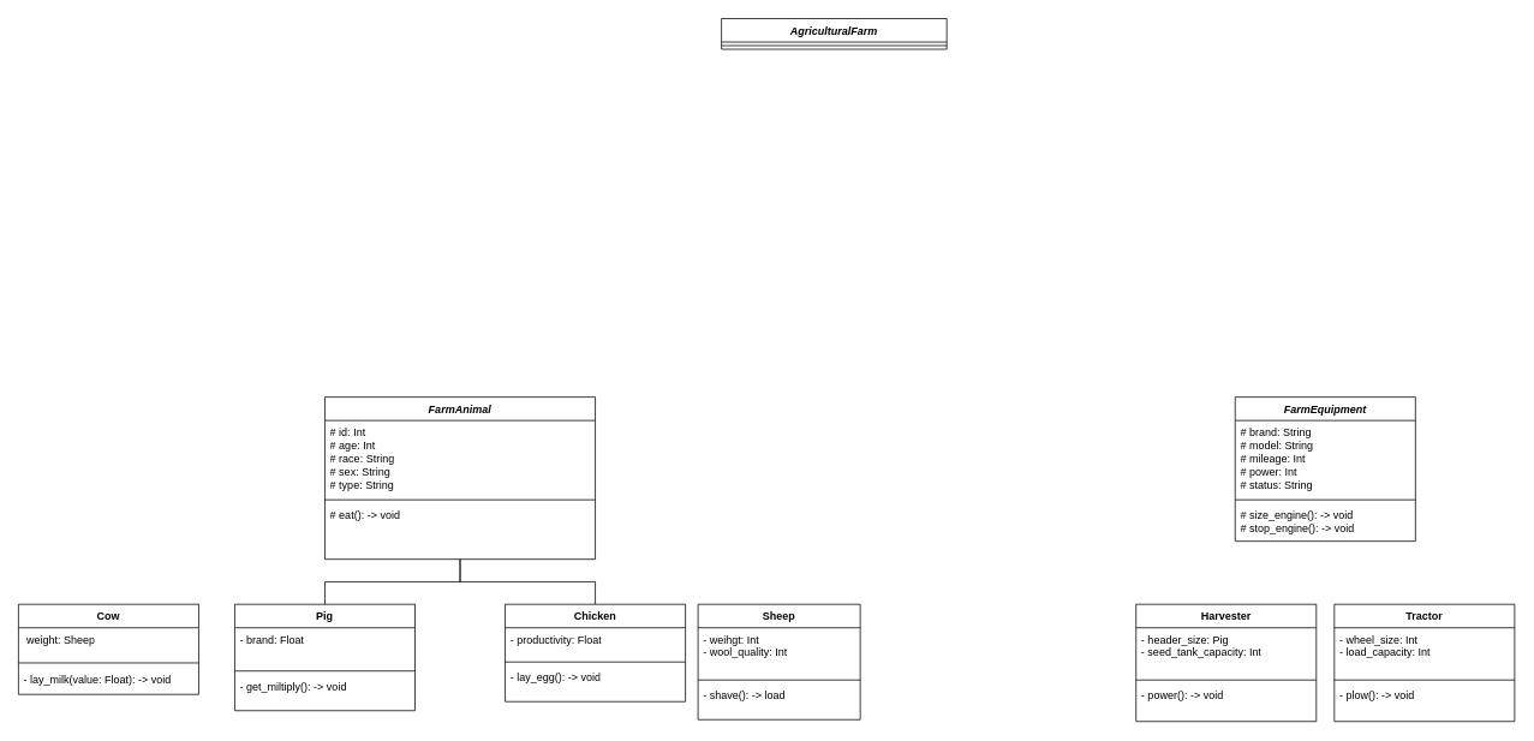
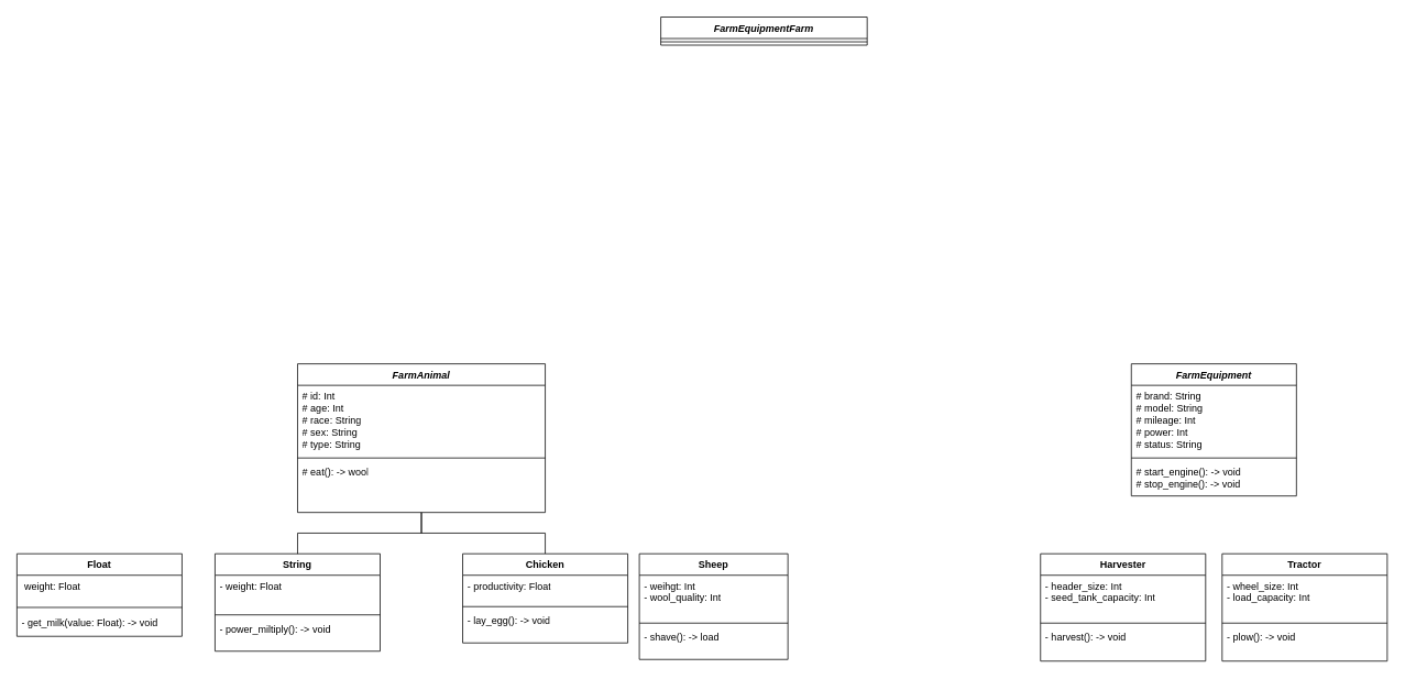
  <mxCell id="0" />
  <mxCell id="1" parent="0" />
  <mxCell id="2" value="Harvester" style="swimlane;fontStyle=1;align=center;verticalAlign=top;childLayout=stackLayout;horizontal=1;startSize=26;horizontalStack=0;resizeParent=1;resizeParentMax=0;resizeLast=0;collapsible=1;marginBottom=0;whiteSpace=wrap;html=1;" parent="1" vertex="1"><mxGeometry x="1260" y="670" width="200" height="130" as="geometry" /></mxCell>
- <mxCell id="3" value="- header_size: Pig&lt;div&gt;- seed_tank_capacity: Int&lt;/div&gt;" style="text;strokeColor=none;fillColor=none;align=left;verticalAlign=top;spacingLeft=4;spacingRight=4;overflow=hidden;rotatable=0;points=[[0,0.5],[1,0.5]];portConstraint=eastwest;whiteSpace=wrap;html=1;" parent="2" vertex="1"><mxGeometry y="26" width="200" height="54" as="geometry" /></mxCell>
+ <mxCell id="3" value="- header_size: Int&lt;div&gt;- seed_tank_capacity: Int&lt;/div&gt;" style="text;strokeColor=none;fillColor=none;align=left;verticalAlign=top;spacingLeft=4;spacingRight=4;overflow=hidden;rotatable=0;points=[[0,0.5],[1,0.5]];portConstraint=eastwest;whiteSpace=wrap;html=1;" parent="2" vertex="1"><mxGeometry y="26" width="200" height="54" as="geometry" /></mxCell>
  <mxCell id="4" value="" style="line;strokeWidth=1;fillColor=none;align=left;verticalAlign=middle;spacingTop=-1;spacingLeft=3;spacingRight=3;rotatable=0;labelPosition=right;points=[];portConstraint=eastwest;strokeColor=inherit;" parent="2" vertex="1"><mxGeometry y="80" width="200" height="8" as="geometry" /></mxCell>
- <mxCell id="5" value="- power(): -&amp;gt; void" style="text;strokeColor=none;fillColor=none;align=left;verticalAlign=top;spacingLeft=4;spacingRight=4;overflow=hidden;rotatable=0;points=[[0,0.5],[1,0.5]];portConstraint=eastwest;whiteSpace=wrap;html=1;" parent="2" vertex="1"><mxGeometry y="88" width="200" height="42" as="geometry" /></mxCell>
+ <mxCell id="5" value="- harvest(): -&amp;gt; void" style="text;strokeColor=none;fillColor=none;align=left;verticalAlign=top;spacingLeft=4;spacingRight=4;overflow=hidden;rotatable=0;points=[[0,0.5],[1,0.5]];portConstraint=eastwest;whiteSpace=wrap;html=1;" parent="2" vertex="1"><mxGeometry y="88" width="200" height="42" as="geometry" /></mxCell>
  <mxCell id="6" value="" style="endArrow=none;endSize=10;endFill=0;shadow=0;strokeWidth=1;rounded=0;curved=0;edgeStyle=elbowEdgeStyle;elbow=vertical;exitX=0.5;exitY=0;exitDx=0;exitDy=0;entryX=0.5;entryY=1;entryDx=0;entryDy=0;" parent="1" source="15" target="7" edge="1"><mxGeometry width="160" relative="1" as="geometry"><mxPoint y="640" as="sourcePoint" x="450" /><mxPoint x="430" y="540" as="targetPoint" /></mxGeometry></mxCell>
  <mxCell id="7" value="&lt;span style=&quot;text-wrap: nowrap;&quot;&gt;&lt;i&gt;FarmAnimal&lt;/i&gt;&lt;/span&gt;" style="swimlane;fontStyle=1;align=center;verticalAlign=top;childLayout=stackLayout;horizontal=1;startSize=26;horizontalStack=0;resizeParent=1;resizeParentMax=0;resizeLast=0;collapsible=1;marginBottom=0;whiteSpace=wrap;html=1;" parent="1" vertex="1"><mxGeometry x="360" y="440" width="300" height="180" as="geometry" /></mxCell>
  <mxCell id="8" value="&lt;div&gt;# id: Int&lt;/div&gt;&lt;div&gt;# age: Int&lt;/div&gt;# race: String&lt;div&gt;# sex: String&lt;/div&gt;&lt;div&gt;# type: String&lt;/div&gt;" style="text;strokeColor=none;fillColor=none;align=left;verticalAlign=top;spacingLeft=4;spacingRight=4;overflow=hidden;rotatable=0;points=[[0,0.5],[1,0.5]];portConstraint=eastwest;whiteSpace=wrap;html=1;" parent="7" vertex="1"><mxGeometry y="26" width="300" height="84" as="geometry" /></mxCell>
  <mxCell id="9" value="" style="line;strokeWidth=1;fillColor=none;align=left;verticalAlign=middle;spacingTop=-1;spacingLeft=3;spacingRight=3;rotatable=0;labelPosition=right;points=[];portConstraint=eastwest;strokeColor=inherit;" parent="7" vertex="1"><mxGeometry y="110" width="300" height="8" as="geometry" /></mxCell>
- <mxCell id="10" value="# eat(): -&amp;gt; void&lt;div&gt;&lt;br&gt;&lt;/div&gt;&lt;div&gt;&lt;br&gt;&lt;/div&gt;" style="text;strokeColor=none;fillColor=none;align=left;verticalAlign=top;spacingLeft=4;spacingRight=4;overflow=hidden;rotatable=0;points=[[0,0.5],[1,0.5]];portConstraint=eastwest;whiteSpace=wrap;html=1;" parent="7" vertex="1"><mxGeometry y="118" width="300" height="62" as="geometry" /></mxCell>
+ <mxCell id="10" value="# eat(): -&amp;gt; wool&lt;div&gt;&lt;br&gt;&lt;/div&gt;&lt;div&gt;&lt;br&gt;&lt;/div&gt;" style="text;strokeColor=none;fillColor=none;align=left;verticalAlign=top;spacingLeft=4;spacingRight=4;overflow=hidden;rotatable=0;points=[[0,0.5],[1,0.5]];portConstraint=eastwest;whiteSpace=wrap;html=1;" parent="7" vertex="1"><mxGeometry y="118" width="300" height="62" as="geometry" /></mxCell>
  <mxCell id="11" value="Sheep" style="swimlane;fontStyle=1;align=center;verticalAlign=top;childLayout=stackLayout;horizontal=1;startSize=26;horizontalStack=0;resizeParent=1;resizeParentMax=0;resizeLast=0;collapsible=1;marginBottom=0;whiteSpace=wrap;html=1;" parent="1" vertex="1"><mxGeometry x="774" y="670" width="180" height="128" as="geometry" /></mxCell>
  <mxCell id="12" value="&lt;div&gt;&lt;span style=&quot;background-color: transparent; color: light-dark(rgb(0, 0, 0), rgb(255, 255, 255));&quot;&gt;- weihgt: Int&lt;/span&gt;&lt;br&gt;&lt;/div&gt;&lt;div&gt;- wool_quality: Int&lt;/div&gt;" style="text;strokeColor=none;fillColor=none;align=left;verticalAlign=top;spacingLeft=4;spacingRight=4;overflow=hidden;rotatable=0;points=[[0,0.5],[1,0.5]];portConstraint=eastwest;whiteSpace=wrap;html=1;" parent="11" vertex="1"><mxGeometry y="26" width="180" height="54" as="geometry" /></mxCell>
  <mxCell id="13" value="" style="line;strokeWidth=1;fillColor=none;align=left;verticalAlign=middle;spacingTop=-1;spacingLeft=3;spacingRight=3;rotatable=0;labelPosition=right;points=[];portConstraint=eastwest;strokeColor=inherit;" parent="11" vertex="1"><mxGeometry y="80" width="180" height="8" as="geometry" /></mxCell>
  <mxCell id="14" value="- shave(): -&amp;gt; load" style="text;strokeColor=none;fillColor=none;align=left;verticalAlign=top;spacingLeft=4;spacingRight=4;overflow=hidden;rotatable=0;points=[[0,0.5],[1,0.5]];portConstraint=eastwest;whiteSpace=wrap;html=1;" parent="11" vertex="1"><mxGeometry y="88" width="180" height="40" as="geometry" /></mxCell>
  <mxCell id="15" value="Chicken" style="swimlane;fontStyle=1;align=center;verticalAlign=top;childLayout=stackLayout;horizontal=1;startSize=26;horizontalStack=0;resizeParent=1;resizeParentMax=0;resizeLast=0;collapsible=1;marginBottom=0;whiteSpace=wrap;html=1;" parent="1" vertex="1"><mxGeometry x="560" y="670" width="200" height="108" as="geometry" /></mxCell>
  <mxCell id="16" value="&lt;div&gt;&lt;span style=&quot;background-color: transparent; color: light-dark(rgb(0, 0, 0), rgb(255, 255, 255));&quot;&gt;-&amp;nbsp;&lt;/span&gt;&lt;span style=&quot;background-color: transparent; color: light-dark(rgb(0, 0, 0), rgb(255, 255, 255)); white-space-collapse: preserve;&quot;&gt;productivity: Float&lt;/span&gt;&lt;br&gt;&lt;/div&gt;" style="text;strokeColor=none;fillColor=none;align=left;verticalAlign=top;spacingLeft=4;spacingRight=4;overflow=hidden;rotatable=0;points=[[0,0.5],[1,0.5]];portConstraint=eastwest;whiteSpace=wrap;html=1;" parent="15" vertex="1"><mxGeometry y="26" width="200" height="34" as="geometry" /></mxCell>
  <mxCell id="17" value="" style="line;strokeWidth=1;fillColor=none;align=left;verticalAlign=middle;spacingTop=-1;spacingLeft=3;spacingRight=3;rotatable=0;labelPosition=right;points=[];portConstraint=eastwest;strokeColor=inherit;" parent="15" vertex="1"><mxGeometry y="60" width="200" height="8" as="geometry" /></mxCell>
  <mxCell id="18" value="- lay_egg(): -&amp;gt; void" style="text;strokeColor=none;fillColor=none;align=left;verticalAlign=top;spacingLeft=4;spacingRight=4;overflow=hidden;rotatable=0;points=[[0,0.5],[1,0.5]];portConstraint=eastwest;whiteSpace=wrap;html=1;" parent="15" vertex="1"><mxGeometry y="68" width="200" height="40" as="geometry" /></mxCell>
- <mxCell id="19" value="&lt;i&gt;&lt;span style=&quot;white-space-collapse: preserve;&quot; data-src-align=&quot;0:20&quot; class=&quot;EzKURWReUAB5oZgtQNkl&quot;&gt;Agricultural&lt;/span&gt;&lt;span style=&quot;white-space-collapse: preserve;&quot; data-src-align=&quot;21:5&quot; class=&quot;EzKURWReUAB5oZgtQNkl&quot;&gt;Farm&lt;/span&gt;&lt;/i&gt;" style="swimlane;fontStyle=1;align=center;verticalAlign=top;childLayout=stackLayout;horizontal=1;startSize=26;horizontalStack=0;resizeParent=1;resizeParentMax=0;resizeLast=0;collapsible=1;marginBottom=0;whiteSpace=wrap;html=1;" parent="1" vertex="1"><mxGeometry x="800" y="20" width="250" height="34" as="geometry" /></mxCell>
+ <mxCell id="19" value="&lt;i&gt;&lt;span style=&quot;white-space-collapse: preserve;&quot; data-src-align=&quot;0:20&quot; class=&quot;EzKURWReUAB5oZgtQNkl&quot;&gt;FarmEquipment&lt;/span&gt;&lt;span style=&quot;white-space-collapse: preserve;&quot; data-src-align=&quot;21:5&quot; class=&quot;EzKURWReUAB5oZgtQNkl&quot;&gt;Farm&lt;/span&gt;&lt;/i&gt;" style="swimlane;fontStyle=1;align=center;verticalAlign=top;childLayout=stackLayout;horizontal=1;startSize=26;horizontalStack=0;resizeParent=1;resizeParentMax=0;resizeLast=0;collapsible=1;marginBottom=0;whiteSpace=wrap;html=1;" parent="1" vertex="1"><mxGeometry x="800" y="20" width="250" height="34" as="geometry" /></mxCell>
  <mxCell id="20" value="" style="line;strokeWidth=1;fillColor=none;align=left;verticalAlign=middle;spacingTop=-1;spacingLeft=3;spacingRight=3;rotatable=0;labelPosition=right;points=[];portConstraint=eastwest;strokeColor=inherit;" parent="19" vertex="1"><mxGeometry y="26" width="250" height="8" as="geometry" /></mxCell>
- <mxCell id="21" value="Cow" style="swimlane;fontStyle=1;align=center;verticalAlign=top;childLayout=stackLayout;horizontal=1;startSize=26;horizontalStack=0;resizeParent=1;resizeParentMax=0;resizeLast=0;collapsible=1;marginBottom=0;whiteSpace=wrap;html=1;" parent="1" vertex="1"><mxGeometry x="20" y="670" width="200" height="100" as="geometry" /></mxCell>
- <mxCell id="22" value="&lt;div&gt;&lt;span style=&quot;background-color: transparent; color: light-dark(rgb(0, 0, 0), rgb(255, 255, 255));&quot;&gt;&amp;nbsp;weight: Sheep&lt;/span&gt;&lt;br&gt;&lt;/div&gt;" style="text;strokeColor=none;fillColor=none;align=left;verticalAlign=top;spacingLeft=4;spacingRight=4;overflow=hidden;rotatable=0;points=[[0,0.5],[1,0.5]];portConstraint=eastwest;whiteSpace=wrap;html=1;" parent="21" vertex="1"><mxGeometry y="26" width="200" height="34" as="geometry" /></mxCell>
+ <mxCell id="21" value="Float" style="swimlane;fontStyle=1;align=center;verticalAlign=top;childLayout=stackLayout;horizontal=1;startSize=26;horizontalStack=0;resizeParent=1;resizeParentMax=0;resizeLast=0;collapsible=1;marginBottom=0;whiteSpace=wrap;html=1;" parent="1" vertex="1"><mxGeometry x="20" y="670" width="200" height="100" as="geometry" /></mxCell>
+ <mxCell id="22" value="&lt;div&gt;&lt;span style=&quot;background-color: transparent; color: light-dark(rgb(0, 0, 0), rgb(255, 255, 255));&quot;&gt;&amp;nbsp;weight: Float&lt;/span&gt;&lt;br&gt;&lt;/div&gt;" style="text;strokeColor=none;fillColor=none;align=left;verticalAlign=top;spacingLeft=4;spacingRight=4;overflow=hidden;rotatable=0;points=[[0,0.5],[1,0.5]];portConstraint=eastwest;whiteSpace=wrap;html=1;" parent="21" vertex="1"><mxGeometry y="26" width="200" height="34" as="geometry" /></mxCell>
  <mxCell id="23" value="" style="line;strokeWidth=1;fillColor=none;align=left;verticalAlign=middle;spacingTop=-1;spacingLeft=3;spacingRight=3;rotatable=0;labelPosition=right;points=[];portConstraint=eastwest;strokeColor=inherit;" parent="21" vertex="1"><mxGeometry y="60" width="200" height="10" as="geometry" /></mxCell>
- <mxCell id="24" value="- lay_milk(value: Float): -&amp;gt; void" style="text;strokeColor=none;fillColor=none;align=left;verticalAlign=top;spacingLeft=4;spacingRight=4;overflow=hidden;rotatable=0;points=[[0,0.5],[1,0.5]];portConstraint=eastwest;whiteSpace=wrap;html=1;" parent="21" vertex="1"><mxGeometry y="70" width="200" height="30" as="geometry" /></mxCell>
+ <mxCell id="24" value="- get_milk(value: Float): -&amp;gt; void" style="text;strokeColor=none;fillColor=none;align=left;verticalAlign=top;spacingLeft=4;spacingRight=4;overflow=hidden;rotatable=0;points=[[0,0.5],[1,0.5]];portConstraint=eastwest;whiteSpace=wrap;html=1;" parent="21" vertex="1"><mxGeometry y="70" width="200" height="30" as="geometry" /></mxCell>
  <mxCell id="25" value="&lt;span style=&quot;font-style: italic; text-wrap: nowrap;&quot;&gt;FarmEquipment&lt;/span&gt;" style="swimlane;fontStyle=1;align=center;verticalAlign=top;childLayout=stackLayout;horizontal=1;startSize=26;horizontalStack=0;resizeParent=1;resizeParentMax=0;resizeLast=0;collapsible=1;marginBottom=0;whiteSpace=wrap;html=1;" parent="1" vertex="1"><mxGeometry x="1370" y="440" width="200" height="160" as="geometry" /></mxCell>
  <mxCell id="26" value="# brand: String&lt;div&gt;# model: String&lt;/div&gt;&lt;div&gt;# mileage: Int&lt;/div&gt;&lt;div&gt;# power: Int&lt;/div&gt;&lt;div&gt;# status: String&lt;/div&gt;&lt;div&gt;&lt;br&gt;&lt;/div&gt;" style="text;strokeColor=none;fillColor=none;align=left;verticalAlign=top;spacingLeft=4;spacingRight=4;overflow=hidden;rotatable=0;points=[[0,0.5],[1,0.5]];portConstraint=eastwest;whiteSpace=wrap;html=1;" parent="25" vertex="1"><mxGeometry y="26" width="200" height="84" as="geometry" /></mxCell>
  <mxCell id="27" value="" style="line;strokeWidth=1;fillColor=none;align=left;verticalAlign=middle;spacingTop=-1;spacingLeft=3;spacingRight=3;rotatable=0;labelPosition=right;points=[];portConstraint=eastwest;strokeColor=inherit;" parent="25" vertex="1"><mxGeometry y="110" width="200" height="8" as="geometry" /></mxCell>
- <mxCell id="28" value="# size_engine(): -&amp;gt; void&lt;div&gt;# stop_engine(): -&amp;gt; void&lt;/div&gt;" style="text;strokeColor=none;fillColor=none;align=left;verticalAlign=top;spacingLeft=4;spacingRight=4;overflow=hidden;rotatable=0;points=[[0,0.5],[1,0.5]];portConstraint=eastwest;whiteSpace=wrap;html=1;" parent="25" vertex="1"><mxGeometry y="118" width="200" height="42" as="geometry" /></mxCell>
+ <mxCell id="28" value="# start_engine(): -&amp;gt; void&lt;div&gt;# stop_engine(): -&amp;gt; void&lt;/div&gt;" style="text;strokeColor=none;fillColor=none;align=left;verticalAlign=top;spacingLeft=4;spacingRight=4;overflow=hidden;rotatable=0;points=[[0,0.5],[1,0.5]];portConstraint=eastwest;whiteSpace=wrap;html=1;" parent="25" vertex="1"><mxGeometry y="118" width="200" height="42" as="geometry" /></mxCell>
  <mxCell id="29" value="&lt;span style=&quot;text-wrap: nowrap;&quot;&gt;Tractor&lt;/span&gt;" style="swimlane;fontStyle=1;align=center;verticalAlign=top;childLayout=stackLayout;horizontal=1;startSize=26;horizontalStack=0;resizeParent=1;resizeParentMax=0;resizeLast=0;collapsible=1;marginBottom=0;whiteSpace=wrap;html=1;" parent="1" vertex="1"><mxGeometry x="1480" y="670" width="200" height="130" as="geometry" /></mxCell>
  <mxCell id="30" value="- wheel_size: Int&lt;div&gt;- load_capacity: Int&lt;/div&gt;" style="text;strokeColor=none;fillColor=none;align=left;verticalAlign=top;spacingLeft=4;spacingRight=4;overflow=hidden;rotatable=0;points=[[0,0.5],[1,0.5]];portConstraint=eastwest;whiteSpace=wrap;html=1;" parent="29" vertex="1"><mxGeometry y="26" width="200" height="54" as="geometry" /></mxCell>
  <mxCell id="31" value="" style="line;strokeWidth=1;fillColor=none;align=left;verticalAlign=middle;spacingTop=-1;spacingLeft=3;spacingRight=3;rotatable=0;labelPosition=right;points=[];portConstraint=eastwest;strokeColor=inherit;" parent="29" vertex="1"><mxGeometry y="80" width="200" height="8" as="geometry" /></mxCell>
  <mxCell id="32" value="- plow(): -&amp;gt; void&lt;div&gt;&lt;br&gt;&lt;/div&gt;" style="text;strokeColor=none;fillColor=none;align=left;verticalAlign=top;spacingLeft=4;spacingRight=4;overflow=hidden;rotatable=0;points=[[0,0.5],[1,0.5]];portConstraint=eastwest;whiteSpace=wrap;html=1;" parent="29" vertex="1"><mxGeometry y="88" width="200" height="42" as="geometry" /></mxCell>
- <mxCell id="33" value="Pig" style="swimlane;fontStyle=1;align=center;verticalAlign=top;childLayout=stackLayout;horizontal=1;startSize=26;horizontalStack=0;resizeParent=1;resizeParentMax=0;resizeLast=0;collapsible=1;marginBottom=0;whiteSpace=wrap;html=1;" vertex="1" parent="1"><mxGeometry x="260" y="670" width="200" height="118" as="geometry" /></mxCell>
- <mxCell id="34" value="&lt;div&gt;&lt;span style=&quot;background-color: transparent; color: light-dark(rgb(0, 0, 0), rgb(255, 255, 255));&quot;&gt;- brand: Float&lt;/span&gt;&lt;br&gt;&lt;/div&gt;" style="text;strokeColor=none;fillColor=none;align=left;verticalAlign=top;spacingLeft=4;spacingRight=4;overflow=hidden;rotatable=0;points=[[0,0.5],[1,0.5]];portConstraint=eastwest;whiteSpace=wrap;html=1;" vertex="1" parent="33"><mxGeometry y="26" width="200" height="44" as="geometry" /></mxCell>
+ <mxCell id="33" value="String" style="swimlane;fontStyle=1;align=center;verticalAlign=top;childLayout=stackLayout;horizontal=1;startSize=26;horizontalStack=0;resizeParent=1;resizeParentMax=0;resizeLast=0;collapsible=1;marginBottom=0;whiteSpace=wrap;html=1;" vertex="1" parent="1"><mxGeometry x="260" y="670" width="200" height="118" as="geometry" /></mxCell>
+ <mxCell id="34" value="&lt;div&gt;&lt;span style=&quot;background-color: transparent; color: light-dark(rgb(0, 0, 0), rgb(255, 255, 255));&quot;&gt;- weight: Float&lt;/span&gt;&lt;br&gt;&lt;/div&gt;" style="text;strokeColor=none;fillColor=none;align=left;verticalAlign=top;spacingLeft=4;spacingRight=4;overflow=hidden;rotatable=0;points=[[0,0.5],[1,0.5]];portConstraint=eastwest;whiteSpace=wrap;html=1;" vertex="1" parent="33"><mxGeometry y="26" width="200" height="44" as="geometry" /></mxCell>
  <mxCell id="35" value="" style="line;strokeWidth=1;fillColor=none;align=left;verticalAlign=middle;spacingTop=-1;spacingLeft=3;spacingRight=3;rotatable=0;labelPosition=right;points=[];portConstraint=eastwest;strokeColor=inherit;" vertex="1" parent="33"><mxGeometry y="70" width="200" height="8" as="geometry" /></mxCell>
- <mxCell id="36" value="- get_miltiply(): -&amp;gt; void" style="text;strokeColor=none;fillColor=none;align=left;verticalAlign=top;spacingLeft=4;spacingRight=4;overflow=hidden;rotatable=0;points=[[0,0.5],[1,0.5]];portConstraint=eastwest;whiteSpace=wrap;html=1;" vertex="1" parent="33"><mxGeometry y="78" width="200" height="40" as="geometry" /></mxCell>
+ <mxCell id="36" value="- power_miltiply(): -&amp;gt; void" style="text;strokeColor=none;fillColor=none;align=left;verticalAlign=top;spacingLeft=4;spacingRight=4;overflow=hidden;rotatable=0;points=[[0,0.5],[1,0.5]];portConstraint=eastwest;whiteSpace=wrap;html=1;" vertex="1" parent="33"><mxGeometry y="78" width="200" height="40" as="geometry" /></mxCell>
  <mxCell id="37" value="" style="endArrow=none;endSize=10;endFill=0;shadow=0;strokeWidth=1;rounded=0;curved=0;edgeStyle=elbowEdgeStyle;elbow=vertical;entryX=0.5;entryY=1.005;entryDx=0;entryDy=0;exitX=0.5;exitY=0;exitDx=0;exitDy=0;entryPerimeter=0;" edge="1" parent="1" source="33" target="10"><mxGeometry width="160" relative="1" as="geometry"><mxPoint x="210" y="662" as="sourcePoint" /><mxPoint x="640" y="600" as="targetPoint" /></mxGeometry></mxCell>
